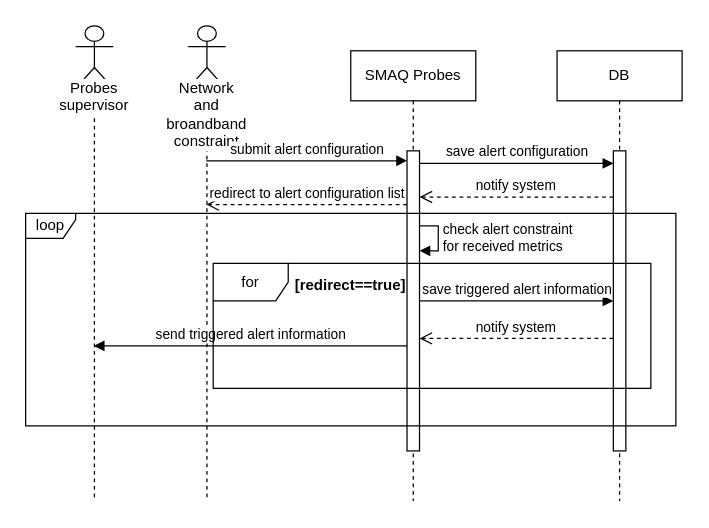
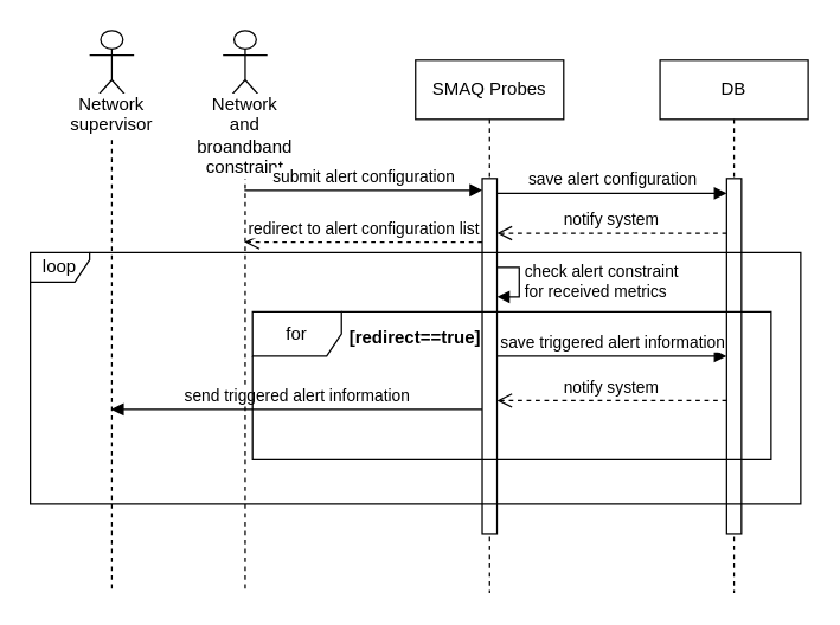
  <mxCell id="0" />
  <mxCell id="1" parent="0" />
  <mxCell id="2" value="SMAQ Probes" style="shape=umlLifeline;perimeter=lifelinePerimeter;whiteSpace=wrap;html=1;container=1;collapsible=0;recursiveResize=0;outlineConnect=0;" vertex="1" parent="1"><mxGeometry x="280" y="40" width="100" height="360" as="geometry" /></mxCell>
  <mxCell id="3" value="" style="html=1;points=[];perimeter=orthogonalPerimeter;" vertex="1" parent="2"><mxGeometry x="45" y="80" width="10" height="240" as="geometry" /></mxCell>
  <mxCell id="4" value="DB" style="shape=umlLifeline;perimeter=lifelinePerimeter;whiteSpace=wrap;html=1;container=1;collapsible=0;recursiveResize=0;outlineConnect=0;" vertex="1" parent="1"><mxGeometry x="445" y="40" width="100" height="360" as="geometry" /></mxCell>
  <mxCell id="5" value="" style="html=1;points=[];perimeter=orthogonalPerimeter;" vertex="1" parent="4"><mxGeometry x="45" y="80" width="10" height="240" as="geometry" /></mxCell>
  <mxCell id="6" value="Network and broandband constraint" style="shape=umlLifeline;participant=umlActor;perimeter=lifelinePerimeter;whiteSpace=wrap;html=1;container=1;collapsible=0;recursiveResize=0;verticalAlign=top;spacingTop=36;labelBackgroundColor=#ffffff;outlineConnect=0;size=50;" vertex="1" parent="1"><mxGeometry x="150" y="20" width="30" height="380" as="geometry" /></mxCell>
  <mxCell id="7" value="submit alert configuration" style="html=1;verticalAlign=bottom;endArrow=block;entryX=0;entryY=0.033;entryDx=0;entryDy=0;entryPerimeter=0;" edge="1" parent="1" source="6" target="3"><mxGeometry width="80" relative="1" as="geometry"><mxPoint x="170" y="128" as="sourcePoint" /><mxPoint x="320" y="127" as="targetPoint" /><Array as="points"><mxPoint x="270" y="128" /></Array></mxGeometry></mxCell>
  <mxCell id="8" value="save alert configuration" style="html=1;verticalAlign=bottom;endArrow=block;" edge="1" parent="1"><mxGeometry width="80" relative="1" as="geometry"><mxPoint x="335" y="130" as="sourcePoint" /><mxPoint x="490" y="130" as="targetPoint" /></mxGeometry></mxCell>
  <mxCell id="9" value="notify system" style="html=1;verticalAlign=bottom;endArrow=open;dashed=1;endSize=8;exitX=0;exitY=0.154;exitDx=0;exitDy=0;exitPerimeter=0;" edge="1" parent="1" source="5" target="3"><mxGeometry relative="1" as="geometry"><mxPoint x="485" y="189" as="sourcePoint" /><mxPoint x="363" y="220" as="targetPoint" /><Array as="points" /></mxGeometry></mxCell>
  <mxCell id="10" value="redirect to alert configuration list" style="html=1;verticalAlign=bottom;endArrow=open;dashed=1;endSize=8;exitX=0;exitY=0.179;exitDx=0;exitDy=0;exitPerimeter=0;" edge="1" parent="1" source="3" target="6"><mxGeometry relative="1" as="geometry"><mxPoint x="210" y="420" as="sourcePoint" /><mxPoint x="180" y="260" as="targetPoint" /><Array as="points"><mxPoint x="210" y="163" /></Array></mxGeometry></mxCell>
- <mxCell id="11" value="Probes supervisor" style="shape=umlLifeline;participant=umlActor;perimeter=lifelinePerimeter;whiteSpace=wrap;html=1;container=1;collapsible=0;recursiveResize=0;verticalAlign=top;spacingTop=36;labelBackgroundColor=#ffffff;outlineConnect=0;size=50;" vertex="1" parent="1"><mxGeometry x="60" y="20" width="30" height="380" as="geometry" /></mxCell>
+ <mxCell id="11" value="Network supervisor" style="shape=umlLifeline;participant=umlActor;perimeter=lifelinePerimeter;whiteSpace=wrap;html=1;container=1;collapsible=0;recursiveResize=0;verticalAlign=top;spacingTop=36;labelBackgroundColor=#ffffff;outlineConnect=0;size=50;" vertex="1" parent="1"><mxGeometry x="60" y="20" width="30" height="380" as="geometry" /></mxCell>
  <mxCell id="12" value="check alert constraint&lt;br&gt;for received metrics&lt;br&gt;" style="edgeStyle=orthogonalEdgeStyle;html=1;align=left;spacingLeft=2;endArrow=block;rounded=0;" edge="1" parent="1"><mxGeometry relative="1" as="geometry"><mxPoint x="335" y="180" as="sourcePoint" /><Array as="points"><mxPoint x="350" y="180" /><mxPoint x="350" y="200" /></Array><mxPoint x="335" y="200" as="targetPoint" /></mxGeometry></mxCell>
  <mxCell id="13" value="loop" style="shape=umlFrame;whiteSpace=wrap;html=1;width=40;height=20;" vertex="1" parent="1"><mxGeometry x="20" y="170" width="520" height="170" as="geometry" /></mxCell>
  <mxCell id="14" value="save triggered alert information" style="html=1;verticalAlign=bottom;endArrow=block;" edge="1" parent="1"><mxGeometry width="80" relative="1" as="geometry"><mxPoint x="335" y="240" as="sourcePoint" /><mxPoint x="490" y="240" as="targetPoint" /></mxGeometry></mxCell>
  <mxCell id="15" value="notify system" style="html=1;verticalAlign=bottom;endArrow=open;dashed=1;endSize=8;exitX=0;exitY=0.154;exitDx=0;exitDy=0;exitPerimeter=0;" edge="1" parent="1"><mxGeometry relative="1" as="geometry"><mxPoint x="490" y="270" as="sourcePoint" /><mxPoint x="335" y="270" as="targetPoint" /><Array as="points" /></mxGeometry></mxCell>
  <mxCell id="16" value="send triggered alert information" style="html=1;verticalAlign=bottom;endArrow=block;exitX=0;exitY=0.65;exitDx=0;exitDy=0;exitPerimeter=0;" edge="1" parent="1" source="3" target="11"><mxGeometry width="80" relative="1" as="geometry"><mxPoint x="310" y="220" as="sourcePoint" /><mxPoint x="140" y="320" as="targetPoint" /><Array as="points"><mxPoint x="230" y="276" /></Array></mxGeometry></mxCell>
  <mxCell id="17" value="for" style="shape=umlFrame;whiteSpace=wrap;html=1;" vertex="1" parent="1"><mxGeometry x="170" y="210" width="350" height="100" as="geometry" /></mxCell>
  <mxCell id="18" value="[redirect==true]" style="text;align=center;fontStyle=1;verticalAlign=middle;spacingLeft=3;spacingRight=3;strokeColor=none;rotatable=0;points=[[0,0.5],[1,0.5]];portConstraint=eastwest;" vertex="1" parent="1"><mxGeometry x="240" y="214" width="80" height="26" as="geometry" /></mxCell>
